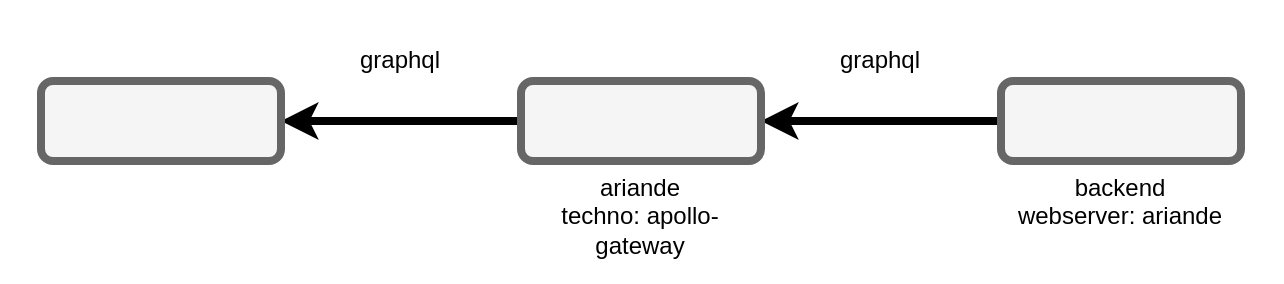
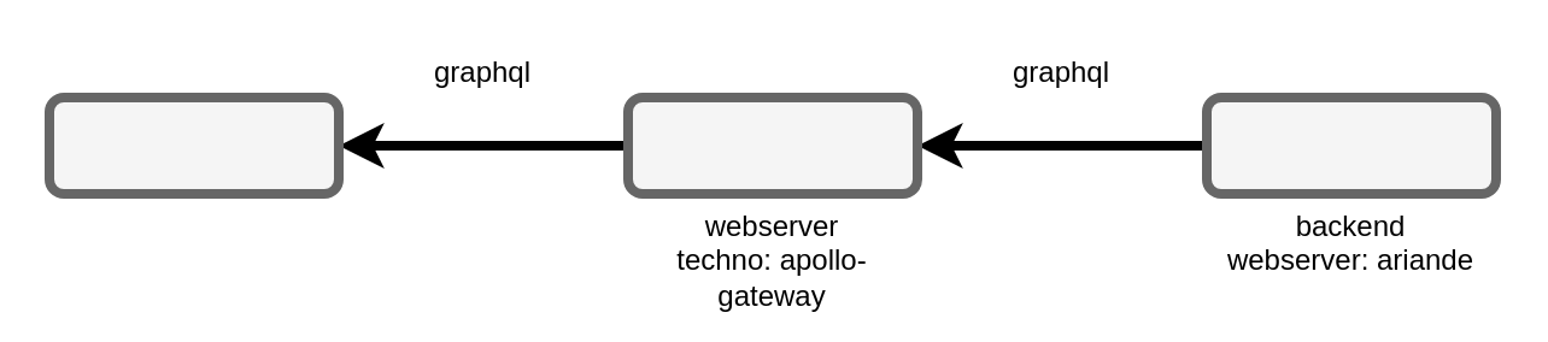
  <mxCell id="0" />
  <mxCell id="1" parent="0" />
  <mxCell id="2" style="edgeStyle=orthogonalEdgeStyle;rounded=0;orthogonalLoop=1;jettySize=auto;html=1;exitX=0;exitY=0.5;exitDx=0;exitDy=0;entryX=1;entryY=0.5;entryDx=0;entryDy=0;strokeWidth=4;" edge="1" parent="1" source="3" target="6"><mxGeometry relative="1" as="geometry" /></mxCell>
  <mxCell id="3" value="" style="rounded=1;whiteSpace=wrap;html=1;strokeWidth=4;fillColor=#f5f5f5;strokeColor=#666666;fontColor=#333333;" vertex="1" parent="1"><mxGeometry x="500" y="40" width="120" height="40" as="geometry" /></mxCell>
  <mxCell id="4" value="backend&lt;br&gt;webserver: ariande" style="text;html=1;strokeColor=none;fillColor=none;align=center;verticalAlign=top;whiteSpace=wrap;rounded=0;" vertex="1" parent="1"><mxGeometry x="500" y="80" width="120" height="40" as="geometry" /></mxCell>
  <mxCell id="5" style="edgeStyle=orthogonalEdgeStyle;rounded=0;orthogonalLoop=1;jettySize=auto;html=1;exitX=0;exitY=0.5;exitDx=0;exitDy=0;strokeWidth=4;" edge="1" parent="1" source="6" target="8"><mxGeometry relative="1" as="geometry" /></mxCell>
  <mxCell id="6" value="" style="rounded=1;whiteSpace=wrap;html=1;strokeWidth=4;fillColor=#f5f5f5;strokeColor=#666666;fontColor=#333333;" vertex="1" parent="1"><mxGeometry x="260" y="40" width="120" height="40" as="geometry" /></mxCell>
- <mxCell id="7" value="ariande&lt;br&gt;techno: apollo-gateway" style="text;html=1;strokeColor=none;fillColor=none;align=center;verticalAlign=top;whiteSpace=wrap;rounded=0;" vertex="1" parent="1"><mxGeometry x="260" y="80" width="120" height="40" as="geometry" /></mxCell>
+ <mxCell id="7" value="webserver&lt;br&gt;techno: apollo-gateway" style="text;html=1;strokeColor=none;fillColor=none;align=center;verticalAlign=top;whiteSpace=wrap;rounded=0;" vertex="1" parent="1"><mxGeometry x="260" y="80" width="120" height="40" as="geometry" /></mxCell>
  <mxCell id="8" value="" style="rounded=1;whiteSpace=wrap;html=1;strokeWidth=4;fillColor=#f5f5f5;strokeColor=#666666;fontColor=#333333;" vertex="1" parent="1"><mxGeometry x="20" y="40" width="120" height="40" as="geometry" /></mxCell>
  <mxCell id="9" value="graphql" style="text;html=1;strokeColor=none;fillColor=none;align=center;verticalAlign=middle;whiteSpace=wrap;rounded=0;" vertex="1" parent="1"><mxGeometry x="420" y="20" width="40" height="20" as="geometry" /></mxCell>
  <mxCell id="10" value="graphql" style="text;html=1;strokeColor=none;fillColor=none;align=center;verticalAlign=middle;whiteSpace=wrap;rounded=0;" vertex="1" parent="1"><mxGeometry x="180" y="20" width="40" height="20" as="geometry" /></mxCell>
